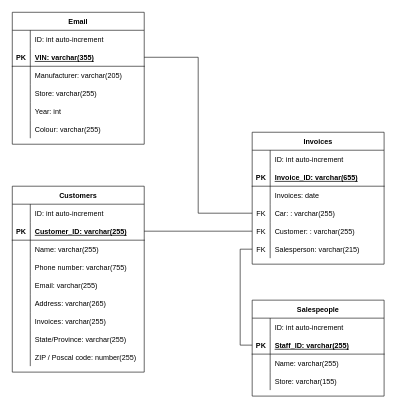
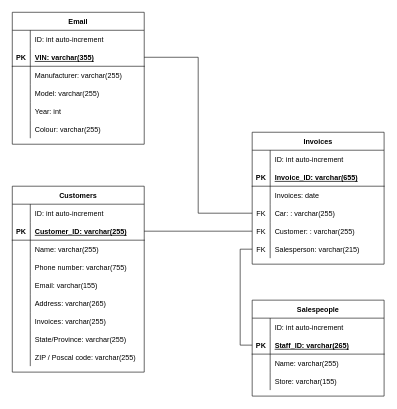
  <mxCell id="0" />
  <mxCell id="1" parent="0" />
  <mxCell id="2" value="Email" style="shape=table;startSize=30;container=1;collapsible=1;childLayout=tableLayout;fixedRows=1;rowLines=0;fontStyle=1;align=center;resizeLast=1;" vertex="1" parent="1"><mxGeometry x="20" y="20" width="220" height="220" as="geometry" /></mxCell>
  <mxCell id="3" value="" style="shape=tableRow;horizontal=0;startSize=0;swimlaneHead=0;swimlaneBody=0;fillColor=none;collapsible=0;dropTarget=0;points=[[0,0.5],[1,0.5]];portConstraint=eastwest;top=0;left=0;right=0;bottom=0;" vertex="1" parent="2"><mxGeometry y="30" width="220" height="30" as="geometry" /></mxCell>
  <mxCell id="4" value="" style="shape=partialRectangle;connectable=0;fillColor=none;top=0;left=0;bottom=0;right=0;editable=1;overflow=hidden;" vertex="1" parent="3"><mxGeometry width="30" height="30" as="geometry"><mxRectangle width="30" height="30" as="alternateBounds" /></mxGeometry></mxCell>
  <mxCell id="5" value="ID: int auto-increment" style="shape=partialRectangle;connectable=0;fillColor=none;top=0;left=0;bottom=0;right=0;align=left;spacingLeft=6;overflow=hidden;" vertex="1" parent="3"><mxGeometry x="30" width="190" height="30" as="geometry"><mxRectangle width="190" height="30" as="alternateBounds" /></mxGeometry></mxCell>
  <mxCell id="6" value="" style="shape=tableRow;horizontal=0;startSize=0;swimlaneHead=0;swimlaneBody=0;fillColor=none;collapsible=0;dropTarget=0;points=[[0,0.5],[1,0.5]];portConstraint=eastwest;top=0;left=0;right=0;bottom=1;" vertex="1" parent="2"><mxGeometry y="60" width="220" height="30" as="geometry" /></mxCell>
  <mxCell id="7" value="PK" style="shape=partialRectangle;connectable=0;fillColor=none;top=0;left=0;bottom=0;right=0;fontStyle=1;overflow=hidden;" vertex="1" parent="6"><mxGeometry width="30" height="30" as="geometry"><mxRectangle width="30" height="30" as="alternateBounds" /></mxGeometry></mxCell>
  <mxCell id="8" value="VIN: varchar(355)" style="shape=partialRectangle;connectable=0;fillColor=none;top=0;left=0;bottom=0;right=0;align=left;spacingLeft=6;fontStyle=5;overflow=hidden;" vertex="1" parent="6"><mxGeometry x="30" width="190" height="30" as="geometry"><mxRectangle width="190" height="30" as="alternateBounds" /></mxGeometry></mxCell>
  <mxCell id="9" value="" style="shape=tableRow;horizontal=0;startSize=0;swimlaneHead=0;swimlaneBody=0;fillColor=none;collapsible=0;dropTarget=0;points=[[0,0.5],[1,0.5]];portConstraint=eastwest;top=0;left=0;right=0;bottom=0;" vertex="1" parent="2"><mxGeometry y="90" width="220" height="30" as="geometry" /></mxCell>
  <mxCell id="10" value="" style="shape=partialRectangle;connectable=0;fillColor=none;top=0;left=0;bottom=0;right=0;editable=1;overflow=hidden;" vertex="1" parent="9"><mxGeometry width="30" height="30" as="geometry"><mxRectangle width="30" height="30" as="alternateBounds" /></mxGeometry></mxCell>
- <mxCell id="11" value="Manufacturer: varchar(205)" style="shape=partialRectangle;connectable=0;fillColor=none;top=0;left=0;bottom=0;right=0;align=left;spacingLeft=6;overflow=hidden;" vertex="1" parent="9"><mxGeometry x="30" width="190" height="30" as="geometry"><mxRectangle width="190" height="30" as="alternateBounds" /></mxGeometry></mxCell>
+ <mxCell id="11" value="Manufacturer: varchar(255)" style="shape=partialRectangle;connectable=0;fillColor=none;top=0;left=0;bottom=0;right=0;align=left;spacingLeft=6;overflow=hidden;" vertex="1" parent="9"><mxGeometry x="30" width="190" height="30" as="geometry"><mxRectangle width="190" height="30" as="alternateBounds" /></mxGeometry></mxCell>
  <mxCell id="12" value="" style="shape=tableRow;horizontal=0;startSize=0;swimlaneHead=0;swimlaneBody=0;fillColor=none;collapsible=0;dropTarget=0;points=[[0,0.5],[1,0.5]];portConstraint=eastwest;top=0;left=0;right=0;bottom=0;" vertex="1" parent="2"><mxGeometry y="120" width="220" height="30" as="geometry" /></mxCell>
  <mxCell id="13" value="" style="shape=partialRectangle;connectable=0;fillColor=none;top=0;left=0;bottom=0;right=0;editable=1;overflow=hidden;" vertex="1" parent="12"><mxGeometry width="30" height="30" as="geometry"><mxRectangle width="30" height="30" as="alternateBounds" /></mxGeometry></mxCell>
- <mxCell id="14" value="Store: varchar(255)" style="shape=partialRectangle;connectable=0;fillColor=none;top=0;left=0;bottom=0;right=0;align=left;spacingLeft=6;overflow=hidden;" vertex="1" parent="12"><mxGeometry x="30" width="190" height="30" as="geometry"><mxRectangle width="190" height="30" as="alternateBounds" /></mxGeometry></mxCell>
+ <mxCell id="14" value="Model: varchar(255)" style="shape=partialRectangle;connectable=0;fillColor=none;top=0;left=0;bottom=0;right=0;align=left;spacingLeft=6;overflow=hidden;" vertex="1" parent="12"><mxGeometry x="30" width="190" height="30" as="geometry"><mxRectangle width="190" height="30" as="alternateBounds" /></mxGeometry></mxCell>
  <mxCell id="15" value="" style="shape=tableRow;horizontal=0;startSize=0;swimlaneHead=0;swimlaneBody=0;fillColor=none;collapsible=0;dropTarget=0;points=[[0,0.5],[1,0.5]];portConstraint=eastwest;top=0;left=0;right=0;bottom=0;" vertex="1" parent="2"><mxGeometry y="150" width="220" height="30" as="geometry" /></mxCell>
  <mxCell id="16" value="" style="shape=partialRectangle;connectable=0;fillColor=none;top=0;left=0;bottom=0;right=0;editable=1;overflow=hidden;" vertex="1" parent="15"><mxGeometry width="30" height="30" as="geometry"><mxRectangle width="30" height="30" as="alternateBounds" /></mxGeometry></mxCell>
  <mxCell id="17" value="Year: int" style="shape=partialRectangle;connectable=0;fillColor=none;top=0;left=0;bottom=0;right=0;align=left;spacingLeft=6;overflow=hidden;" vertex="1" parent="15"><mxGeometry x="30" width="190" height="30" as="geometry"><mxRectangle width="190" height="30" as="alternateBounds" /></mxGeometry></mxCell>
  <mxCell id="18" value="" style="shape=tableRow;horizontal=0;startSize=0;swimlaneHead=0;swimlaneBody=0;fillColor=none;collapsible=0;dropTarget=0;points=[[0,0.5],[1,0.5]];portConstraint=eastwest;top=0;left=0;right=0;bottom=0;" vertex="1" parent="2"><mxGeometry y="180" width="220" height="30" as="geometry" /></mxCell>
  <mxCell id="19" value="" style="shape=partialRectangle;connectable=0;fillColor=none;top=0;left=0;bottom=0;right=0;editable=1;overflow=hidden;" vertex="1" parent="18"><mxGeometry width="30" height="30" as="geometry"><mxRectangle width="30" height="30" as="alternateBounds" /></mxGeometry></mxCell>
  <mxCell id="20" value="Colour: varchar(255)" style="shape=partialRectangle;connectable=0;fillColor=none;top=0;left=0;bottom=0;right=0;align=left;spacingLeft=6;overflow=hidden;" vertex="1" parent="18"><mxGeometry x="30" width="190" height="30" as="geometry"><mxRectangle width="190" height="30" as="alternateBounds" /></mxGeometry></mxCell>
  <mxCell id="21" value="Customers" style="shape=table;startSize=30;container=1;collapsible=1;childLayout=tableLayout;fixedRows=1;rowLines=0;fontStyle=1;align=center;resizeLast=1;" vertex="1" parent="1"><mxGeometry x="20" y="310" width="220" height="310" as="geometry" /></mxCell>
  <mxCell id="22" value="" style="shape=tableRow;horizontal=0;startSize=0;swimlaneHead=0;swimlaneBody=0;fillColor=none;collapsible=0;dropTarget=0;points=[[0,0.5],[1,0.5]];portConstraint=eastwest;top=0;left=0;right=0;bottom=0;" vertex="1" parent="21"><mxGeometry y="30" width="220" height="30" as="geometry" /></mxCell>
  <mxCell id="23" value="" style="shape=partialRectangle;connectable=0;fillColor=none;top=0;left=0;bottom=0;right=0;editable=1;overflow=hidden;" vertex="1" parent="22"><mxGeometry width="30" height="30" as="geometry"><mxRectangle width="30" height="30" as="alternateBounds" /></mxGeometry></mxCell>
  <mxCell id="24" value="ID: int auto-increment" style="shape=partialRectangle;connectable=0;fillColor=none;top=0;left=0;bottom=0;right=0;align=left;spacingLeft=6;overflow=hidden;" vertex="1" parent="22"><mxGeometry x="30" width="190" height="30" as="geometry"><mxRectangle width="190" height="30" as="alternateBounds" /></mxGeometry></mxCell>
  <mxCell id="25" value="" style="shape=tableRow;horizontal=0;startSize=0;swimlaneHead=0;swimlaneBody=0;fillColor=none;collapsible=0;dropTarget=0;points=[[0,0.5],[1,0.5]];portConstraint=eastwest;top=0;left=0;right=0;bottom=1;" vertex="1" parent="21"><mxGeometry y="60" width="220" height="30" as="geometry" /></mxCell>
  <mxCell id="26" value="PK" style="shape=partialRectangle;connectable=0;fillColor=none;top=0;left=0;bottom=0;right=0;fontStyle=1;overflow=hidden;" vertex="1" parent="25"><mxGeometry width="30" height="30" as="geometry"><mxRectangle width="30" height="30" as="alternateBounds" /></mxGeometry></mxCell>
  <mxCell id="27" value="Customer_ID: varchar(255)" style="shape=partialRectangle;connectable=0;fillColor=none;top=0;left=0;bottom=0;right=0;align=left;spacingLeft=6;fontStyle=5;overflow=hidden;" vertex="1" parent="25"><mxGeometry x="30" width="190" height="30" as="geometry"><mxRectangle width="190" height="30" as="alternateBounds" /></mxGeometry></mxCell>
  <mxCell id="28" value="" style="shape=tableRow;horizontal=0;startSize=0;swimlaneHead=0;swimlaneBody=0;fillColor=none;collapsible=0;dropTarget=0;points=[[0,0.5],[1,0.5]];portConstraint=eastwest;top=0;left=0;right=0;bottom=0;" vertex="1" parent="21"><mxGeometry y="90" width="220" height="30" as="geometry" /></mxCell>
  <mxCell id="29" value="" style="shape=partialRectangle;connectable=0;fillColor=none;top=0;left=0;bottom=0;right=0;editable=1;overflow=hidden;" vertex="1" parent="28"><mxGeometry width="30" height="30" as="geometry"><mxRectangle width="30" height="30" as="alternateBounds" /></mxGeometry></mxCell>
  <mxCell id="30" value="Name: varchar(255)" style="shape=partialRectangle;connectable=0;fillColor=none;top=0;left=0;bottom=0;right=0;align=left;spacingLeft=6;overflow=hidden;" vertex="1" parent="28"><mxGeometry x="30" width="190" height="30" as="geometry"><mxRectangle width="190" height="30" as="alternateBounds" /></mxGeometry></mxCell>
  <mxCell id="31" value="" style="shape=tableRow;horizontal=0;startSize=0;swimlaneHead=0;swimlaneBody=0;fillColor=none;collapsible=0;dropTarget=0;points=[[0,0.5],[1,0.5]];portConstraint=eastwest;top=0;left=0;right=0;bottom=0;" vertex="1" parent="21"><mxGeometry y="120" width="220" height="30" as="geometry" /></mxCell>
  <mxCell id="32" value="" style="shape=partialRectangle;connectable=0;fillColor=none;top=0;left=0;bottom=0;right=0;editable=1;overflow=hidden;" vertex="1" parent="31"><mxGeometry width="30" height="30" as="geometry"><mxRectangle width="30" height="30" as="alternateBounds" /></mxGeometry></mxCell>
  <mxCell id="33" value="Phone number: varchar(755)" style="shape=partialRectangle;connectable=0;fillColor=none;top=0;left=0;bottom=0;right=0;align=left;spacingLeft=6;overflow=hidden;" vertex="1" parent="31"><mxGeometry x="30" width="190" height="30" as="geometry"><mxRectangle width="190" height="30" as="alternateBounds" /></mxGeometry></mxCell>
  <mxCell id="34" value="" style="shape=tableRow;horizontal=0;startSize=0;swimlaneHead=0;swimlaneBody=0;fillColor=none;collapsible=0;dropTarget=0;points=[[0,0.5],[1,0.5]];portConstraint=eastwest;top=0;left=0;right=0;bottom=0;" vertex="1" parent="21"><mxGeometry y="150" width="220" height="30" as="geometry" /></mxCell>
  <mxCell id="35" value="" style="shape=partialRectangle;connectable=0;fillColor=none;top=0;left=0;bottom=0;right=0;editable=1;overflow=hidden;" vertex="1" parent="34"><mxGeometry width="30" height="30" as="geometry"><mxRectangle width="30" height="30" as="alternateBounds" /></mxGeometry></mxCell>
- <mxCell id="36" value="Email: varchar(255)" style="shape=partialRectangle;connectable=0;fillColor=none;top=0;left=0;bottom=0;right=0;align=left;spacingLeft=6;overflow=hidden;" vertex="1" parent="34"><mxGeometry x="30" width="190" height="30" as="geometry"><mxRectangle width="190" height="30" as="alternateBounds" /></mxGeometry></mxCell>
+ <mxCell id="36" value="Email: varchar(155)" style="shape=partialRectangle;connectable=0;fillColor=none;top=0;left=0;bottom=0;right=0;align=left;spacingLeft=6;overflow=hidden;" vertex="1" parent="34"><mxGeometry x="30" width="190" height="30" as="geometry"><mxRectangle width="190" height="30" as="alternateBounds" /></mxGeometry></mxCell>
  <mxCell id="37" value="" style="shape=tableRow;horizontal=0;startSize=0;swimlaneHead=0;swimlaneBody=0;fillColor=none;collapsible=0;dropTarget=0;points=[[0,0.5],[1,0.5]];portConstraint=eastwest;top=0;left=0;right=0;bottom=0;" vertex="1" parent="21"><mxGeometry y="180" width="220" height="30" as="geometry" /></mxCell>
  <mxCell id="38" value="" style="shape=partialRectangle;connectable=0;fillColor=none;top=0;left=0;bottom=0;right=0;editable=1;overflow=hidden;" vertex="1" parent="37"><mxGeometry width="30" height="30" as="geometry"><mxRectangle width="30" height="30" as="alternateBounds" /></mxGeometry></mxCell>
  <mxCell id="39" value="Address: varchar(265)" style="shape=partialRectangle;connectable=0;fillColor=none;top=0;left=0;bottom=0;right=0;align=left;spacingLeft=6;overflow=hidden;" vertex="1" parent="37"><mxGeometry x="30" width="190" height="30" as="geometry"><mxRectangle width="190" height="30" as="alternateBounds" /></mxGeometry></mxCell>
  <mxCell id="40" value="" style="shape=tableRow;horizontal=0;startSize=0;swimlaneHead=0;swimlaneBody=0;fillColor=none;collapsible=0;dropTarget=0;points=[[0,0.5],[1,0.5]];portConstraint=eastwest;top=0;left=0;right=0;bottom=0;" vertex="1" parent="21"><mxGeometry y="210" width="220" height="30" as="geometry" /></mxCell>
  <mxCell id="41" value="" style="shape=partialRectangle;connectable=0;fillColor=none;top=0;left=0;bottom=0;right=0;editable=1;overflow=hidden;" vertex="1" parent="40"><mxGeometry width="30" height="30" as="geometry"><mxRectangle width="30" height="30" as="alternateBounds" /></mxGeometry></mxCell>
  <mxCell id="42" value="Invoices: varchar(255)" style="shape=partialRectangle;connectable=0;fillColor=none;top=0;left=0;bottom=0;right=0;align=left;spacingLeft=6;overflow=hidden;" vertex="1" parent="40"><mxGeometry x="30" width="190" height="30" as="geometry"><mxRectangle width="190" height="30" as="alternateBounds" /></mxGeometry></mxCell>
  <mxCell id="43" value="" style="shape=tableRow;horizontal=0;startSize=0;swimlaneHead=0;swimlaneBody=0;fillColor=none;collapsible=0;dropTarget=0;points=[[0,0.5],[1,0.5]];portConstraint=eastwest;top=0;left=0;right=0;bottom=0;" vertex="1" parent="21"><mxGeometry y="240" width="220" height="30" as="geometry" /></mxCell>
  <mxCell id="44" value="" style="shape=partialRectangle;connectable=0;fillColor=none;top=0;left=0;bottom=0;right=0;editable=1;overflow=hidden;" vertex="1" parent="43"><mxGeometry width="30" height="30" as="geometry"><mxRectangle width="30" height="30" as="alternateBounds" /></mxGeometry></mxCell>
  <mxCell id="45" value="State/Province: varchar(255)" style="shape=partialRectangle;connectable=0;fillColor=none;top=0;left=0;bottom=0;right=0;align=left;spacingLeft=6;overflow=hidden;" vertex="1" parent="43"><mxGeometry x="30" width="190" height="30" as="geometry"><mxRectangle width="190" height="30" as="alternateBounds" /></mxGeometry></mxCell>
  <mxCell id="46" value="" style="shape=tableRow;horizontal=0;startSize=0;swimlaneHead=0;swimlaneBody=0;fillColor=none;collapsible=0;dropTarget=0;points=[[0,0.5],[1,0.5]];portConstraint=eastwest;top=0;left=0;right=0;bottom=0;" vertex="1" parent="21"><mxGeometry y="270" width="220" height="30" as="geometry" /></mxCell>
  <mxCell id="47" value="" style="shape=partialRectangle;connectable=0;fillColor=none;top=0;left=0;bottom=0;right=0;editable=1;overflow=hidden;" vertex="1" parent="46"><mxGeometry width="30" height="30" as="geometry"><mxRectangle width="30" height="30" as="alternateBounds" /></mxGeometry></mxCell>
- <mxCell id="48" value="ZIP / Poscal code: number(255)" style="shape=partialRectangle;connectable=0;fillColor=none;top=0;left=0;bottom=0;right=0;align=left;spacingLeft=6;overflow=hidden;" vertex="1" parent="46"><mxGeometry x="30" width="190" height="30" as="geometry"><mxRectangle width="190" height="30" as="alternateBounds" /></mxGeometry></mxCell>
+ <mxCell id="48" value="ZIP / Poscal code: varchar(255)" style="shape=partialRectangle;connectable=0;fillColor=none;top=0;left=0;bottom=0;right=0;align=left;spacingLeft=6;overflow=hidden;" vertex="1" parent="46"><mxGeometry x="30" width="190" height="30" as="geometry"><mxRectangle width="190" height="30" as="alternateBounds" /></mxGeometry></mxCell>
  <mxCell id="49" value="Salespeople" style="shape=table;startSize=30;container=1;collapsible=1;childLayout=tableLayout;fixedRows=1;rowLines=0;fontStyle=1;align=center;resizeLast=1;" vertex="1" parent="1"><mxGeometry x="420" y="500" width="220" height="160" as="geometry" /></mxCell>
  <mxCell id="50" value="" style="shape=tableRow;horizontal=0;startSize=0;swimlaneHead=0;swimlaneBody=0;fillColor=none;collapsible=0;dropTarget=0;points=[[0,0.5],[1,0.5]];portConstraint=eastwest;top=0;left=0;right=0;bottom=0;" vertex="1" parent="49"><mxGeometry y="30" width="220" height="30" as="geometry" /></mxCell>
  <mxCell id="51" value="" style="shape=partialRectangle;connectable=0;fillColor=none;top=0;left=0;bottom=0;right=0;editable=1;overflow=hidden;" vertex="1" parent="50"><mxGeometry width="30" height="30" as="geometry"><mxRectangle width="30" height="30" as="alternateBounds" /></mxGeometry></mxCell>
  <mxCell id="52" value="ID: int auto-increment" style="shape=partialRectangle;connectable=0;fillColor=none;top=0;left=0;bottom=0;right=0;align=left;spacingLeft=6;overflow=hidden;" vertex="1" parent="50"><mxGeometry x="30" width="190" height="30" as="geometry"><mxRectangle width="190" height="30" as="alternateBounds" /></mxGeometry></mxCell>
  <mxCell id="53" value="" style="shape=tableRow;horizontal=0;startSize=0;swimlaneHead=0;swimlaneBody=0;fillColor=none;collapsible=0;dropTarget=0;points=[[0,0.5],[1,0.5]];portConstraint=eastwest;top=0;left=0;right=0;bottom=1;" vertex="1" parent="49"><mxGeometry y="60" width="220" height="30" as="geometry" /></mxCell>
  <mxCell id="54" value="PK" style="shape=partialRectangle;connectable=0;fillColor=none;top=0;left=0;bottom=0;right=0;fontStyle=1;overflow=hidden;" vertex="1" parent="53"><mxGeometry width="30" height="30" as="geometry"><mxRectangle width="30" height="30" as="alternateBounds" /></mxGeometry></mxCell>
- <mxCell id="55" value="Staff_ID: varchar(255)" style="shape=partialRectangle;connectable=0;fillColor=none;top=0;left=0;bottom=0;right=0;align=left;spacingLeft=6;fontStyle=5;overflow=hidden;" vertex="1" parent="53"><mxGeometry x="30" width="190" height="30" as="geometry"><mxRectangle width="190" height="30" as="alternateBounds" /></mxGeometry></mxCell>
+ <mxCell id="55" value="Staff_ID: varchar(265)" style="shape=partialRectangle;connectable=0;fillColor=none;top=0;left=0;bottom=0;right=0;align=left;spacingLeft=6;fontStyle=5;overflow=hidden;" vertex="1" parent="53"><mxGeometry x="30" width="190" height="30" as="geometry"><mxRectangle width="190" height="30" as="alternateBounds" /></mxGeometry></mxCell>
  <mxCell id="56" value="" style="shape=tableRow;horizontal=0;startSize=0;swimlaneHead=0;swimlaneBody=0;fillColor=none;collapsible=0;dropTarget=0;points=[[0,0.5],[1,0.5]];portConstraint=eastwest;top=0;left=0;right=0;bottom=0;" vertex="1" parent="49"><mxGeometry y="90" width="220" height="30" as="geometry" /></mxCell>
  <mxCell id="57" value="" style="shape=partialRectangle;connectable=0;fillColor=none;top=0;left=0;bottom=0;right=0;editable=1;overflow=hidden;" vertex="1" parent="56"><mxGeometry width="30" height="30" as="geometry"><mxRectangle width="30" height="30" as="alternateBounds" /></mxGeometry></mxCell>
  <mxCell id="58" value="Name: varchar(255)" style="shape=partialRectangle;connectable=0;fillColor=none;top=0;left=0;bottom=0;right=0;align=left;spacingLeft=6;overflow=hidden;" vertex="1" parent="56"><mxGeometry x="30" width="190" height="30" as="geometry"><mxRectangle width="190" height="30" as="alternateBounds" /></mxGeometry></mxCell>
  <mxCell id="59" value="" style="shape=tableRow;horizontal=0;startSize=0;swimlaneHead=0;swimlaneBody=0;fillColor=none;collapsible=0;dropTarget=0;points=[[0,0.5],[1,0.5]];portConstraint=eastwest;top=0;left=0;right=0;bottom=0;" vertex="1" parent="49"><mxGeometry y="120" width="220" height="30" as="geometry" /></mxCell>
  <mxCell id="60" value="" style="shape=partialRectangle;connectable=0;fillColor=none;top=0;left=0;bottom=0;right=0;editable=1;overflow=hidden;" vertex="1" parent="59"><mxGeometry width="30" height="30" as="geometry"><mxRectangle width="30" height="30" as="alternateBounds" /></mxGeometry></mxCell>
  <mxCell id="61" value="Store: varchar(155)" style="shape=partialRectangle;connectable=0;fillColor=none;top=0;left=0;bottom=0;right=0;align=left;spacingLeft=6;overflow=hidden;" vertex="1" parent="59"><mxGeometry x="30" width="190" height="30" as="geometry"><mxRectangle width="190" height="30" as="alternateBounds" /></mxGeometry></mxCell>
  <mxCell id="62" value="Invoices" style="shape=table;startSize=30;container=1;collapsible=1;childLayout=tableLayout;fixedRows=1;rowLines=0;fontStyle=1;align=center;resizeLast=1;" vertex="1" parent="1"><mxGeometry x="420" y="220" width="220" height="220" as="geometry" /></mxCell>
  <mxCell id="63" value="" style="shape=tableRow;horizontal=0;startSize=0;swimlaneHead=0;swimlaneBody=0;fillColor=none;collapsible=0;dropTarget=0;points=[[0,0.5],[1,0.5]];portConstraint=eastwest;top=0;left=0;right=0;bottom=0;" vertex="1" parent="62"><mxGeometry y="30" width="220" height="30" as="geometry" /></mxCell>
  <mxCell id="64" value="" style="shape=partialRectangle;connectable=0;fillColor=none;top=0;left=0;bottom=0;right=0;editable=1;overflow=hidden;" vertex="1" parent="63"><mxGeometry width="30" height="30" as="geometry"><mxRectangle width="30" height="30" as="alternateBounds" /></mxGeometry></mxCell>
  <mxCell id="65" value="ID: int auto-increment" style="shape=partialRectangle;connectable=0;fillColor=none;top=0;left=0;bottom=0;right=0;align=left;spacingLeft=6;overflow=hidden;" vertex="1" parent="63"><mxGeometry x="30" width="190" height="30" as="geometry"><mxRectangle width="190" height="30" as="alternateBounds" /></mxGeometry></mxCell>
  <mxCell id="66" value="" style="shape=tableRow;horizontal=0;startSize=0;swimlaneHead=0;swimlaneBody=0;fillColor=none;collapsible=0;dropTarget=0;points=[[0,0.5],[1,0.5]];portConstraint=eastwest;top=0;left=0;right=0;bottom=1;" vertex="1" parent="62"><mxGeometry y="60" width="220" height="30" as="geometry" /></mxCell>
  <mxCell id="67" value="PK" style="shape=partialRectangle;connectable=0;fillColor=none;top=0;left=0;bottom=0;right=0;fontStyle=1;overflow=hidden;" vertex="1" parent="66"><mxGeometry width="30" height="30" as="geometry"><mxRectangle width="30" height="30" as="alternateBounds" /></mxGeometry></mxCell>
  <mxCell id="68" value="Invoice_ID: varchar(655)" style="shape=partialRectangle;connectable=0;fillColor=none;top=0;left=0;bottom=0;right=0;align=left;spacingLeft=6;fontStyle=5;overflow=hidden;" vertex="1" parent="66"><mxGeometry x="30" width="190" height="30" as="geometry"><mxRectangle width="190" height="30" as="alternateBounds" /></mxGeometry></mxCell>
  <mxCell id="69" value="" style="shape=tableRow;horizontal=0;startSize=0;swimlaneHead=0;swimlaneBody=0;fillColor=none;collapsible=0;dropTarget=0;points=[[0,0.5],[1,0.5]];portConstraint=eastwest;top=0;left=0;right=0;bottom=0;" vertex="1" parent="62"><mxGeometry y="90" width="220" height="30" as="geometry" /></mxCell>
  <mxCell id="70" value="" style="shape=partialRectangle;connectable=0;fillColor=none;top=0;left=0;bottom=0;right=0;editable=1;overflow=hidden;" vertex="1" parent="69"><mxGeometry width="30" height="30" as="geometry"><mxRectangle width="30" height="30" as="alternateBounds" /></mxGeometry></mxCell>
  <mxCell id="71" value="Invoices: date" style="shape=partialRectangle;connectable=0;fillColor=none;top=0;left=0;bottom=0;right=0;align=left;spacingLeft=6;overflow=hidden;" vertex="1" parent="69"><mxGeometry x="30" width="190" height="30" as="geometry"><mxRectangle width="190" height="30" as="alternateBounds" /></mxGeometry></mxCell>
  <mxCell id="72" value="" style="shape=tableRow;horizontal=0;startSize=0;swimlaneHead=0;swimlaneBody=0;fillColor=none;collapsible=0;dropTarget=0;points=[[0,0.5],[1,0.5]];portConstraint=eastwest;top=0;left=0;right=0;bottom=0;" vertex="1" parent="62"><mxGeometry y="120" width="220" height="30" as="geometry" /></mxCell>
  <mxCell id="73" value="FK" style="shape=partialRectangle;connectable=0;fillColor=none;top=0;left=0;bottom=0;right=0;fontStyle=0;overflow=hidden;" vertex="1" parent="72"><mxGeometry width="30" height="30" as="geometry"><mxRectangle width="30" height="30" as="alternateBounds" /></mxGeometry></mxCell>
  <mxCell id="74" value="Car: : varchar(255)" style="shape=partialRectangle;connectable=0;fillColor=none;top=0;left=0;bottom=0;right=0;align=left;spacingLeft=6;fontStyle=0;overflow=hidden;" vertex="1" parent="72"><mxGeometry x="30" width="190" height="30" as="geometry"><mxRectangle width="190" height="30" as="alternateBounds" /></mxGeometry></mxCell>
  <mxCell id="75" value="" style="shape=tableRow;horizontal=0;startSize=0;swimlaneHead=0;swimlaneBody=0;fillColor=none;collapsible=0;dropTarget=0;points=[[0,0.5],[1,0.5]];portConstraint=eastwest;top=0;left=0;right=0;bottom=0;" vertex="1" parent="62"><mxGeometry y="150" width="220" height="30" as="geometry" /></mxCell>
  <mxCell id="76" value="FK" style="shape=partialRectangle;connectable=0;fillColor=none;top=0;left=0;bottom=0;right=0;fontStyle=0;overflow=hidden;" vertex="1" parent="75"><mxGeometry width="30" height="30" as="geometry"><mxRectangle width="30" height="30" as="alternateBounds" /></mxGeometry></mxCell>
  <mxCell id="77" value="Customer: : varchar(255)" style="shape=partialRectangle;connectable=0;fillColor=none;top=0;left=0;bottom=0;right=0;align=left;spacingLeft=6;fontStyle=0;overflow=hidden;" vertex="1" parent="75"><mxGeometry x="30" width="190" height="30" as="geometry"><mxRectangle width="190" height="30" as="alternateBounds" /></mxGeometry></mxCell>
  <mxCell id="78" value="" style="shape=tableRow;horizontal=0;startSize=0;swimlaneHead=0;swimlaneBody=0;fillColor=none;collapsible=0;dropTarget=0;points=[[0,0.5],[1,0.5]];portConstraint=eastwest;top=0;left=0;right=0;bottom=0;" vertex="1" parent="62"><mxGeometry y="180" width="220" height="30" as="geometry" /></mxCell>
  <mxCell id="79" value="FK" style="shape=partialRectangle;connectable=0;fillColor=none;top=0;left=0;bottom=0;right=0;fontStyle=0;overflow=hidden;" vertex="1" parent="78"><mxGeometry width="30" height="30" as="geometry"><mxRectangle width="30" height="30" as="alternateBounds" /></mxGeometry></mxCell>
  <mxCell id="80" value="Salesperson: varchar(215)" style="shape=partialRectangle;connectable=0;fillColor=none;top=0;left=0;bottom=0;right=0;align=left;spacingLeft=6;fontStyle=0;overflow=hidden;" vertex="1" parent="78"><mxGeometry x="30" width="190" height="30" as="geometry"><mxRectangle width="190" height="30" as="alternateBounds" /></mxGeometry></mxCell>
  <mxCell id="81" style="edgeStyle=orthogonalEdgeStyle;rounded=0;orthogonalLoop=1;jettySize=auto;html=1;exitX=0;exitY=0.5;exitDx=0;exitDy=0;entryX=1;entryY=0.5;entryDx=0;entryDy=0;endArrow=none;endFill=0;" edge="1" parent="1" source="72" target="6"><mxGeometry relative="1" as="geometry" /></mxCell>
  <mxCell id="82" style="edgeStyle=orthogonalEdgeStyle;rounded=0;orthogonalLoop=1;jettySize=auto;html=1;exitX=0;exitY=0.5;exitDx=0;exitDy=0;entryX=1;entryY=0.5;entryDx=0;entryDy=0;endArrow=none;endFill=0;" edge="1" parent="1" source="75" target="25"><mxGeometry relative="1" as="geometry" /></mxCell>
  <mxCell id="83" style="edgeStyle=orthogonalEdgeStyle;rounded=0;orthogonalLoop=1;jettySize=auto;html=1;exitX=0;exitY=0.5;exitDx=0;exitDy=0;entryX=0;entryY=0.5;entryDx=0;entryDy=0;endArrow=none;endFill=0;" edge="1" parent="1" source="78" target="53"><mxGeometry relative="1" as="geometry" /></mxCell>
